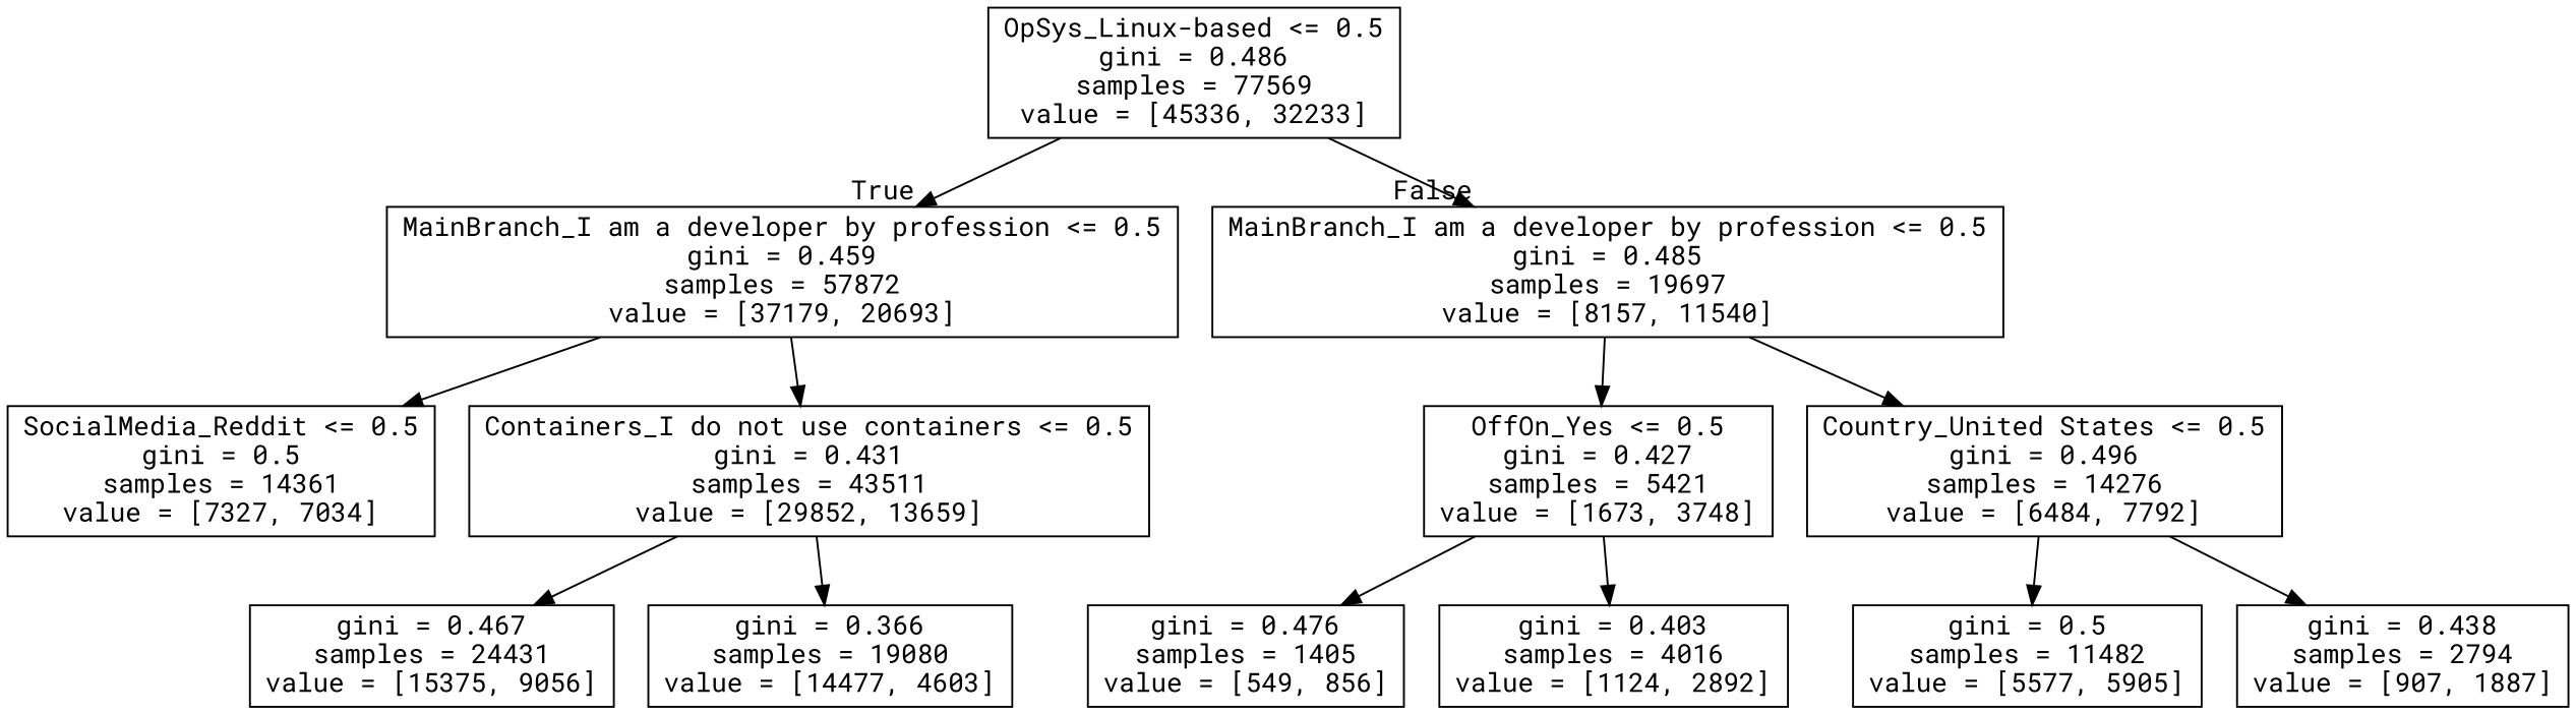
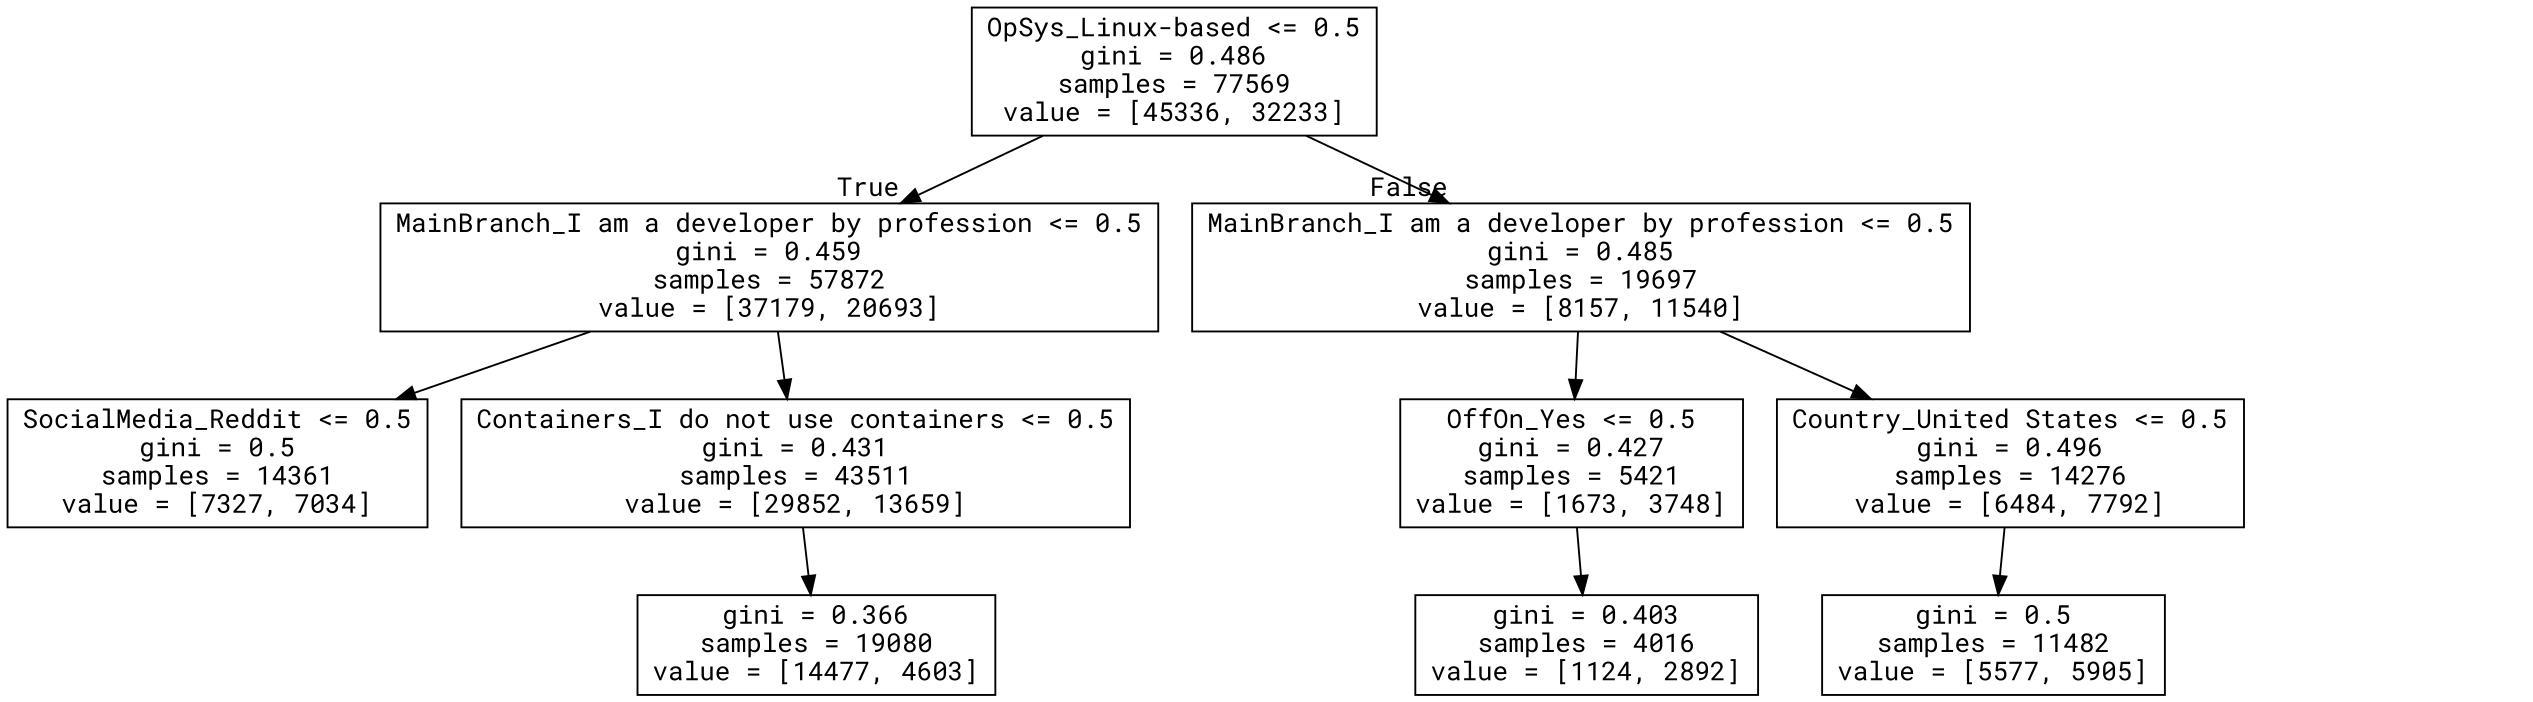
  digraph {
    fontname="Roboto Mono"
    node [fontname="Roboto Mono" shape=box]
    edge [fontname="Roboto Mono"]
    n1 [label="OpSys_Linux-based <= 0.5\ngini = 0.486\nsamples = 77569\nvalue = [45336, 32233]"]
    n2 [label="MainBranch_I am a developer by profession <= 0.5\ngini = 0.459\nsamples = 57872\nvalue = [37179, 20693]"]
    n3 [label="MainBranch_I am a developer by profession <= 0.5\ngini = 0.485\nsamples = 19697\nvalue = [8157, 11540]"]
    n4 [label="SocialMedia_Reddit <= 0.5\ngini = 0.5\nsamples = 14361\nvalue = [7327, 7034]"]
    n5 [label="Containers_I do not use containers <= 0.5\ngini = 0.431\nsamples = 43511\nvalue = [29852, 13659]"]
    n6 [label="OffOn_Yes <= 0.5\ngini = 0.427\nsamples = 5421\nvalue = [1673, 3748]"]
    n7 [label="Country_United States <= 0.5\ngini = 0.496\nsamples = 14276\nvalue = [6484, 7792]"]
-   n8 [label="gini = 0.467\nsamples = 24431\nvalue = [15375, 9056]"]
    n9 [label="gini = 0.366\nsamples = 19080\nvalue = [14477, 4603]"]
-   n10 [label="gini = 0.476\nsamples = 1405\nvalue = [549, 856]"]
    n11 [label="gini = 0.403\nsamples = 4016\nvalue = [1124, 2892]"]
    n12 [label="gini = 0.5\nsamples = 11482\nvalue = [5577, 5905]"]
-   n13 [label="gini = 0.438\nsamples = 2794\nvalue = [907, 1887]"]
    n1 -> n2 [headlabel=True labelangle=45 labeldistance=2.5]
    n1 -> n3 [headlabel=False labelangle=-45 labeldistance=2.5]
    n2 -> n4
    n2 -> n5
    n3 -> n6
    n3 -> n7
-   n5 -> n8
    n5 -> n9
-   n6 -> n10
    n6 -> n11
    n7 -> n12
-   n7 -> n13
  }
